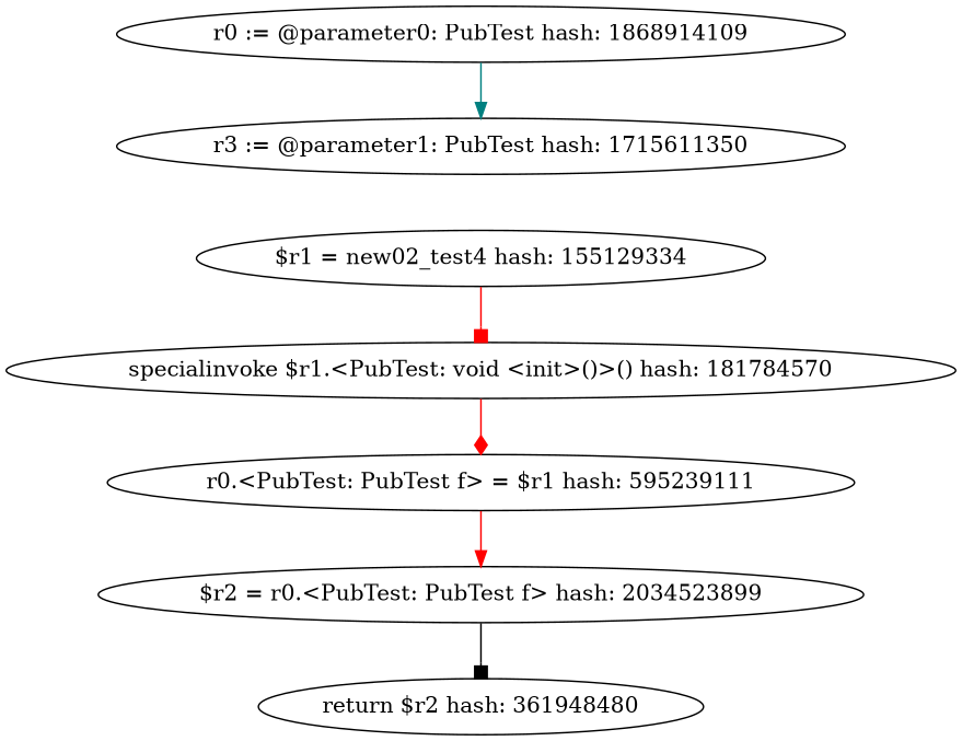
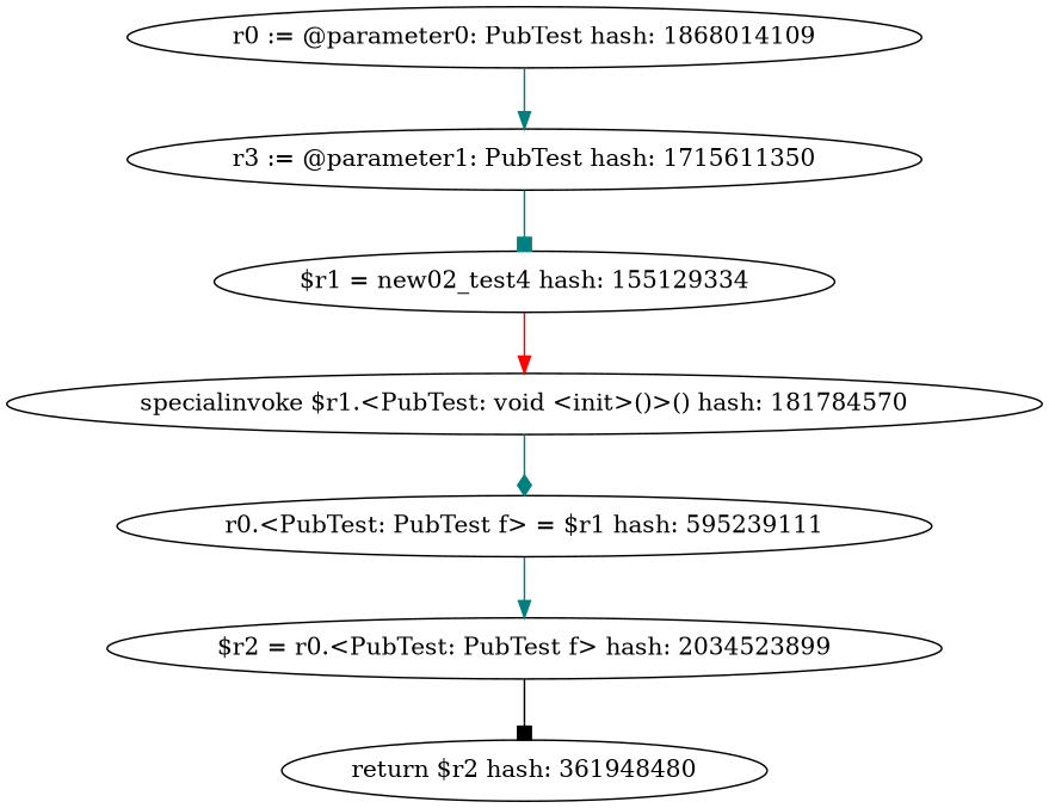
  digraph {
    edge [arrowhead=box color=teal]
    n1 [label="r3 := @parameter1: PubTest hash: 1715611350"]
-   "r0 := @parameter0: PubTest hash: 1868914109"
+   "r0 := @parameter0: PubTest hash: 1868914109" [label="r0 := @parameter0: PubTest hash: 1868014109"]
    "$r1 = new02_test4 hash: 155129334"
    "specialinvoke $r1.<PubTest: void <init>()>() hash: 181784570"
    "r0.<PubTest: PubTest f> = $r1 hash: 595239111"
    "$r2 = r0.<PubTest: PubTest f> hash: 2034523899"
    "return $r2 hash: 361948480"
+   n1 -> "$r1 = new02_test4 hash: 155129334"
    "r0 := @parameter0: PubTest hash: 1868914109" -> n1 [arrowhead=normal]
-   "$r1 = new02_test4 hash: 155129334" -> "specialinvoke $r1.<PubTest: void <init>()>() hash: 181784570" [color=red]
-   "specialinvoke $r1.<PubTest: void <init>()>() hash: 181784570" -> "r0.<PubTest: PubTest f> = $r1 hash: 595239111" [arrowhead=diamond color=red]
-   "r0.<PubTest: PubTest f> = $r1 hash: 595239111" -> "$r2 = r0.<PubTest: PubTest f> hash: 2034523899" [arrowhead=normal color=red]
+   "$r1 = new02_test4 hash: 155129334" -> "specialinvoke $r1.<PubTest: void <init>()>() hash: 181784570" [arrowhead=normal color=red]
+   "specialinvoke $r1.<PubTest: void <init>()>() hash: 181784570" -> "r0.<PubTest: PubTest f> = $r1 hash: 595239111" [arrowhead=diamond]
+   "r0.<PubTest: PubTest f> = $r1 hash: 595239111" -> "$r2 = r0.<PubTest: PubTest f> hash: 2034523899" [arrowhead=normal]
    "$r2 = r0.<PubTest: PubTest f> hash: 2034523899" -> "return $r2 hash: 361948480" [color=black]
  }
